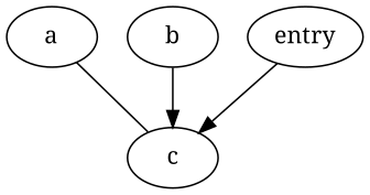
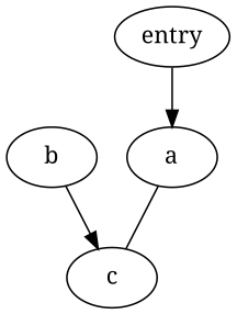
  digraph {
    fontname="Noto Serif"
    node [fontname="Noto Serif"]
    edge [fontname="Noto Serif"]
    n1 [label=a]
    n2 [label=b]
    n3 [label=c]
    n4 [label=entry]
    subgraph sub_1 {
      n1
      n2
      n3
      n4
    }
    subgraph sub_2 {
      n1
      n2
    }
    n1 -> n3 [dir=none]
    n2 -> n3
-   n4 -> n3
+   n4 -> n1
  }
